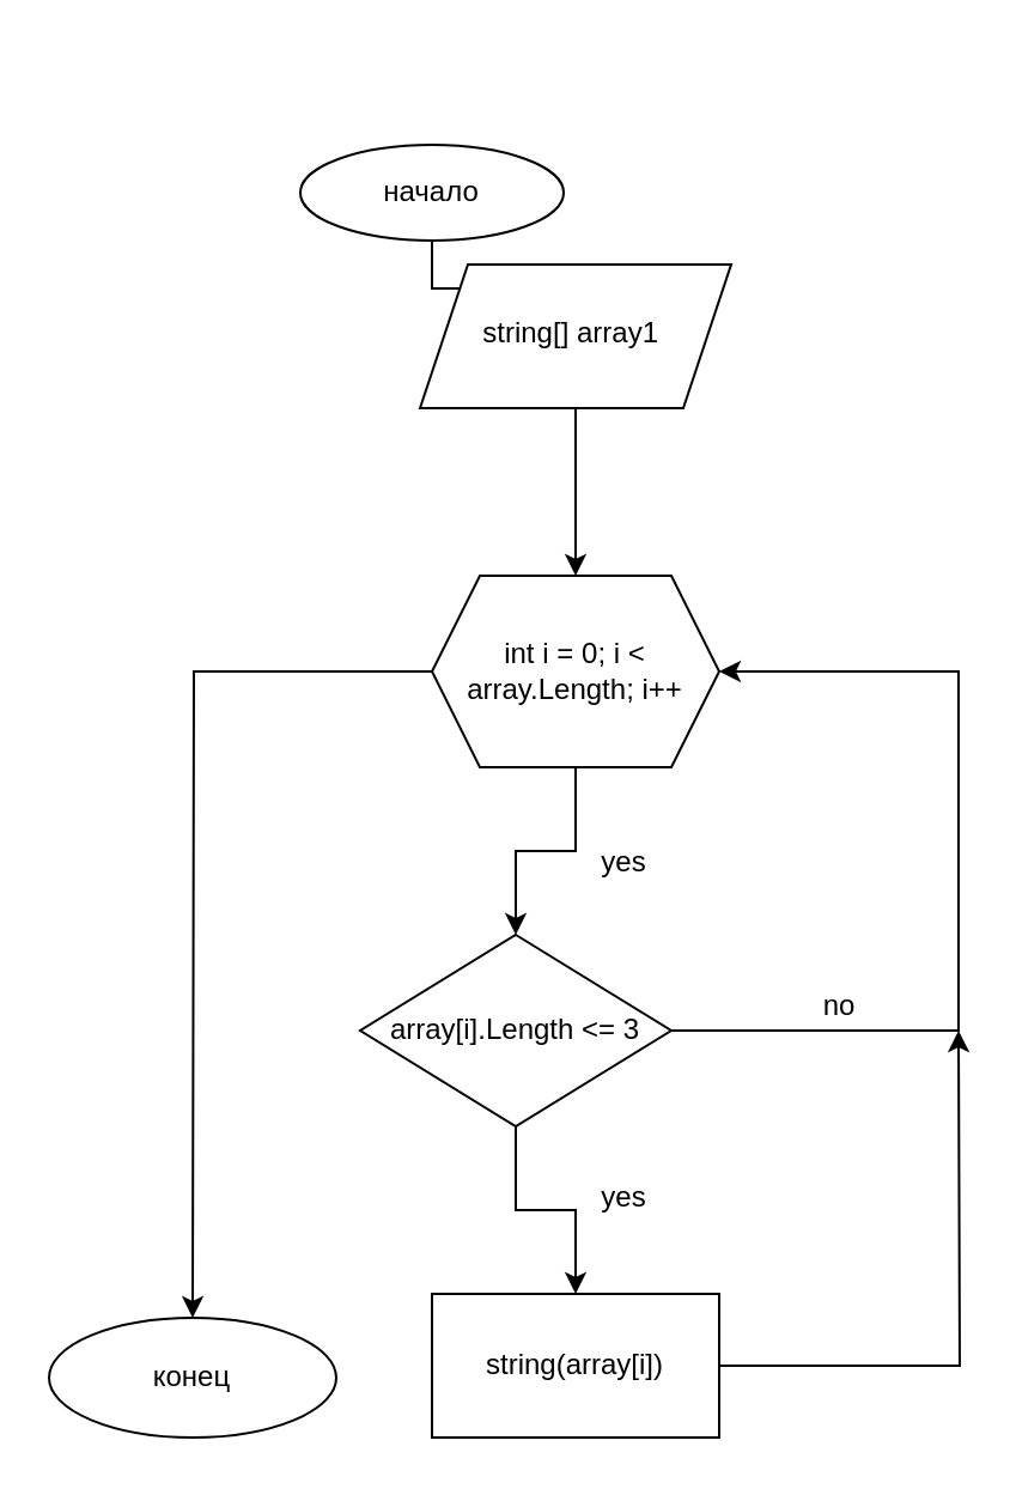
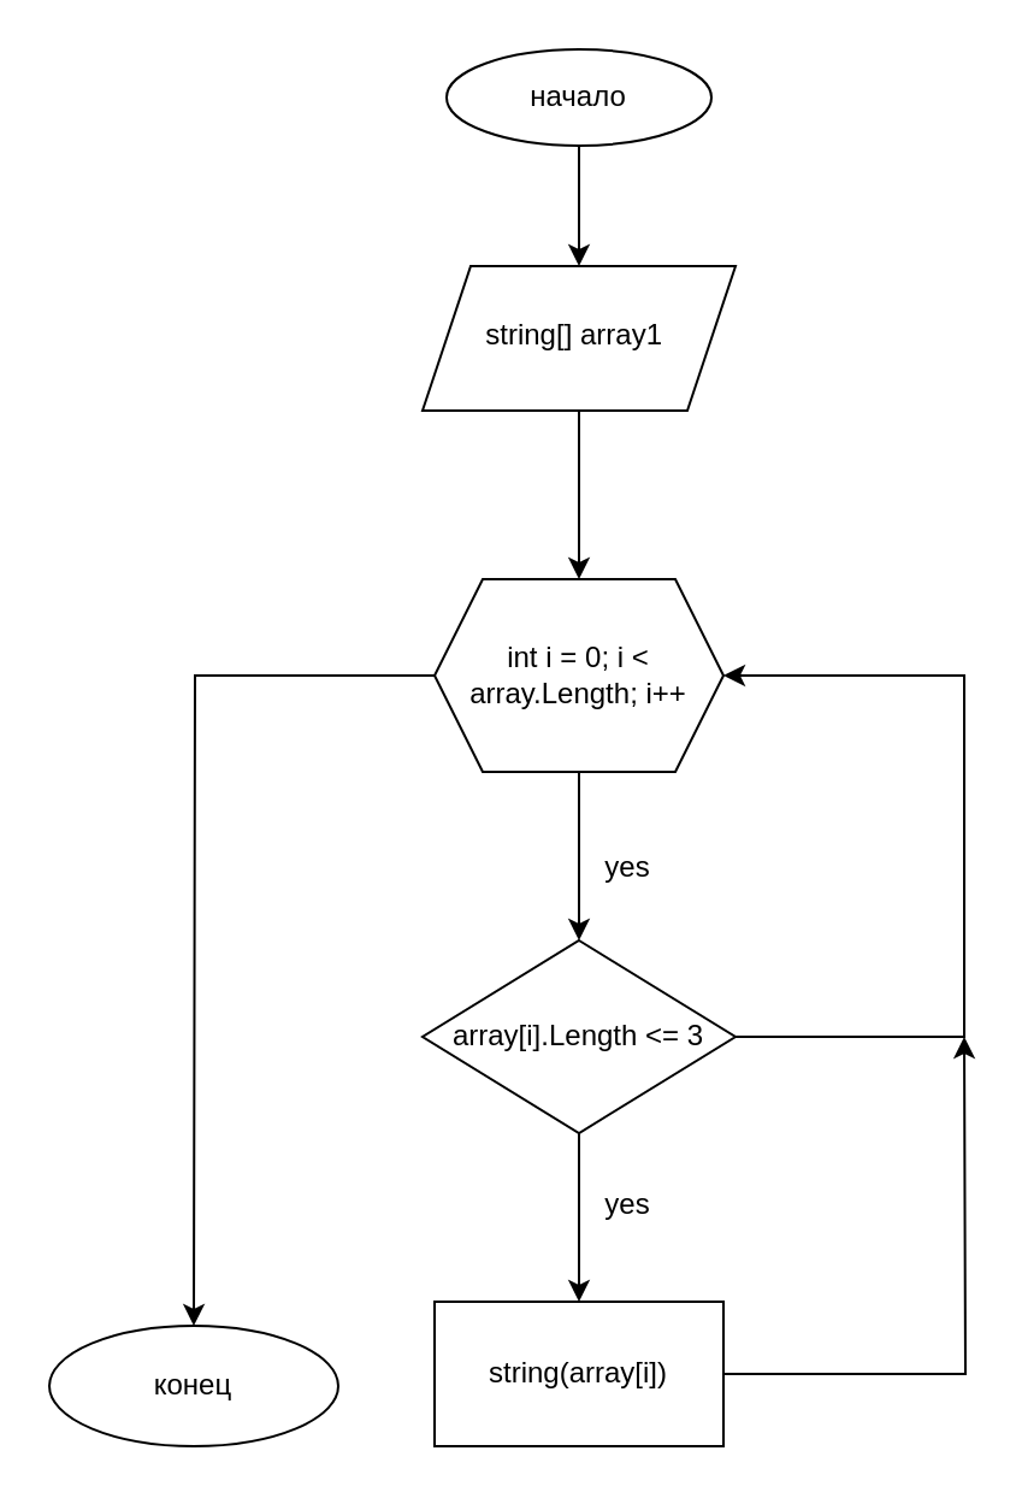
  <mxCell id="0" />
  <mxCell id="1" parent="0" />
  <mxCell id="2" style="edgeStyle=orthogonalEdgeStyle;rounded=0;orthogonalLoop=1;jettySize=auto;html=1;exitX=0.5;exitY=1;exitDx=0;exitDy=0;entryX=0.5;entryY=0;entryDx=0;entryDy=0;" parent="1" source="3" target="5" edge="1"><mxGeometry relative="1" as="geometry" /></mxCell>
- <mxCell id="3" value="начало" style="ellipse;whiteSpace=wrap;html=1;" parent="1" vertex="1"><mxGeometry x="125" y="60" width="110" height="40" as="geometry" /></mxCell>
+ <mxCell id="3" value="начало" style="ellipse;whiteSpace=wrap;html=1;" parent="1" vertex="1"><mxGeometry x="185" y="20" width="110" height="40" as="geometry" /></mxCell>
  <mxCell id="4" style="edgeStyle=orthogonalEdgeStyle;rounded=0;orthogonalLoop=1;jettySize=auto;html=1;exitX=0.5;exitY=1;exitDx=0;exitDy=0;entryX=0.5;entryY=0;entryDx=0;entryDy=0;" parent="1" source="5" target="8" edge="1"><mxGeometry relative="1" as="geometry" /></mxCell>
  <mxCell id="5" value="&lt;br&gt;&lt;table data-tagsearch-path=&quot;Task/Program.cs&quot; data-tagsearch-lang=&quot;C#&quot; data-paste-markdown-skip=&quot;&quot; data-tab-size=&quot;8&quot; class=&quot;highlight tab-size js-file-line-container js-code-nav-container js-tagsearch-file&quot; data-hpc=&quot;&quot;&gt;&lt;tbody&gt;&lt;tr&gt;&lt;td class=&quot;blob-code blob-code-inner js-file-line&quot; id=&quot;LC1&quot;&gt;&lt;span class=&quot;pl-k&quot;&gt;string&lt;/span&gt;[] &lt;span class=&quot;pl-en&quot;&gt;array1&lt;/span&gt;&amp;nbsp;&lt;/td&gt;        &lt;/tr&gt;        &lt;tr&gt;          &lt;/tr&gt;&lt;/tbody&gt;&lt;/table&gt;&amp;nbsp;" style="shape=parallelogram;perimeter=parallelogramPerimeter;whiteSpace=wrap;html=1;fixedSize=1;" parent="1" vertex="1"><mxGeometry x="175" y="110" width="130" height="60" as="geometry" /></mxCell>
  <mxCell id="6" style="edgeStyle=orthogonalEdgeStyle;rounded=0;orthogonalLoop=1;jettySize=auto;html=1;exitX=0.5;exitY=1;exitDx=0;exitDy=0;entryX=0.5;entryY=0;entryDx=0;entryDy=0;" parent="1" source="8" target="11" edge="1"><mxGeometry relative="1" as="geometry" /></mxCell>
  <mxCell id="7" style="edgeStyle=orthogonalEdgeStyle;rounded=0;orthogonalLoop=1;jettySize=auto;html=1;exitX=0;exitY=0.5;exitDx=0;exitDy=0;" parent="1" source="8" edge="1"><mxGeometry relative="1" as="geometry"><mxPoint x="80" y="550" as="targetPoint" /></mxGeometry></mxCell>
  <mxCell id="8" value="&lt;span class=&quot;pl-k&quot;&gt;int&lt;/span&gt; &lt;span class=&quot;pl-en&quot;&gt;i&lt;/span&gt; &lt;span class=&quot;pl-k&quot;&gt;=&lt;/span&gt; &lt;span class=&quot;pl-c1&quot;&gt;0&lt;/span&gt;; &lt;span class=&quot;pl-smi&quot;&gt;i&lt;/span&gt; &lt;span class=&quot;pl-k&quot;&gt;&amp;lt;&lt;/span&gt; &lt;span class=&quot;pl-smi&quot;&gt;array&lt;/span&gt;.&lt;span class=&quot;pl-smi&quot;&gt;Length&lt;/span&gt;; &lt;span class=&quot;pl-smi&quot;&gt;i&lt;/span&gt;&lt;span class=&quot;pl-k&quot;&gt;++&lt;/span&gt;" style="shape=hexagon;perimeter=hexagonPerimeter2;whiteSpace=wrap;html=1;fixedSize=1;" parent="1" vertex="1"><mxGeometry x="180" y="240" width="120" height="80" as="geometry" /></mxCell>
  <mxCell id="9" style="edgeStyle=orthogonalEdgeStyle;rounded=0;orthogonalLoop=1;jettySize=auto;html=1;exitX=0.5;exitY=1;exitDx=0;exitDy=0;entryX=0.5;entryY=0;entryDx=0;entryDy=0;" parent="1" source="11" target="13" edge="1"><mxGeometry relative="1" as="geometry" /></mxCell>
  <mxCell id="10" style="edgeStyle=orthogonalEdgeStyle;rounded=0;orthogonalLoop=1;jettySize=auto;html=1;exitX=1;exitY=0.5;exitDx=0;exitDy=0;entryX=1;entryY=0.5;entryDx=0;entryDy=0;" parent="1" source="11" target="8" edge="1"><mxGeometry relative="1" as="geometry"><Array as="points"><mxPoint x="400" y="430" /><mxPoint x="400" y="280" /></Array></mxGeometry></mxCell>
- <mxCell id="11" value="&lt;span class=&quot;pl-smi&quot;&gt;array&lt;/span&gt;[&lt;span class=&quot;pl-smi&quot;&gt;i&lt;/span&gt;].&lt;span class=&quot;pl-smi&quot;&gt;Length&lt;/span&gt; &lt;span class=&quot;pl-k&quot;&gt;&amp;lt;=&lt;/span&gt; &lt;span class=&quot;pl-c1&quot;&gt;3&lt;/span&gt;" style="rhombus;whiteSpace=wrap;html=1;" parent="1" vertex="1"><mxGeometry x="150" y="390" width="130" height="80" as="geometry" /></mxCell>
+ <mxCell id="11" value="&lt;span class=&quot;pl-smi&quot;&gt;array&lt;/span&gt;[&lt;span class=&quot;pl-smi&quot;&gt;i&lt;/span&gt;].&lt;span class=&quot;pl-smi&quot;&gt;Length&lt;/span&gt; &lt;span class=&quot;pl-k&quot;&gt;&amp;lt;=&lt;/span&gt; &lt;span class=&quot;pl-c1&quot;&gt;3&lt;/span&gt;" style="rhombus;whiteSpace=wrap;html=1;" parent="1" vertex="1"><mxGeometry x="175" y="390" width="130" height="80" as="geometry" /></mxCell>
  <mxCell id="12" style="edgeStyle=orthogonalEdgeStyle;rounded=0;orthogonalLoop=1;jettySize=auto;html=1;exitX=1;exitY=0.5;exitDx=0;exitDy=0;" parent="1" source="13" edge="1"><mxGeometry relative="1" as="geometry"><mxPoint x="400" y="430" as="targetPoint" /></mxGeometry></mxCell>
  <mxCell id="13" value="string(array[i])" style="rounded=0;whiteSpace=wrap;html=1;" parent="1" vertex="1"><mxGeometry x="180" y="540" width="120" height="60" as="geometry" /></mxCell>
  <mxCell id="14" value="yes" style="text;html=1;align=center;verticalAlign=middle;resizable=0;points=[];autosize=1;strokeColor=none;fillColor=none;" parent="1" vertex="1"><mxGeometry x="240" y="485" width="40" height="30" as="geometry" /></mxCell>
- <mxCell id="15" value="no" style="text;html=1;align=center;verticalAlign=middle;resizable=0;points=[];autosize=1;strokeColor=none;fillColor=none;" parent="1" vertex="1"><mxGeometry x="330" y="405" width="40" height="30" as="geometry" /></mxCell>
  <mxCell id="16" value="yes" style="text;html=1;align=center;verticalAlign=middle;resizable=0;points=[];autosize=1;strokeColor=none;fillColor=none;" parent="1" vertex="1"><mxGeometry x="240" y="345" width="40" height="30" as="geometry" /></mxCell>
  <mxCell id="17" value="конец" style="ellipse;whiteSpace=wrap;html=1;" parent="1" vertex="1"><mxGeometry x="20" y="550" width="120" height="50" as="geometry" /></mxCell>
